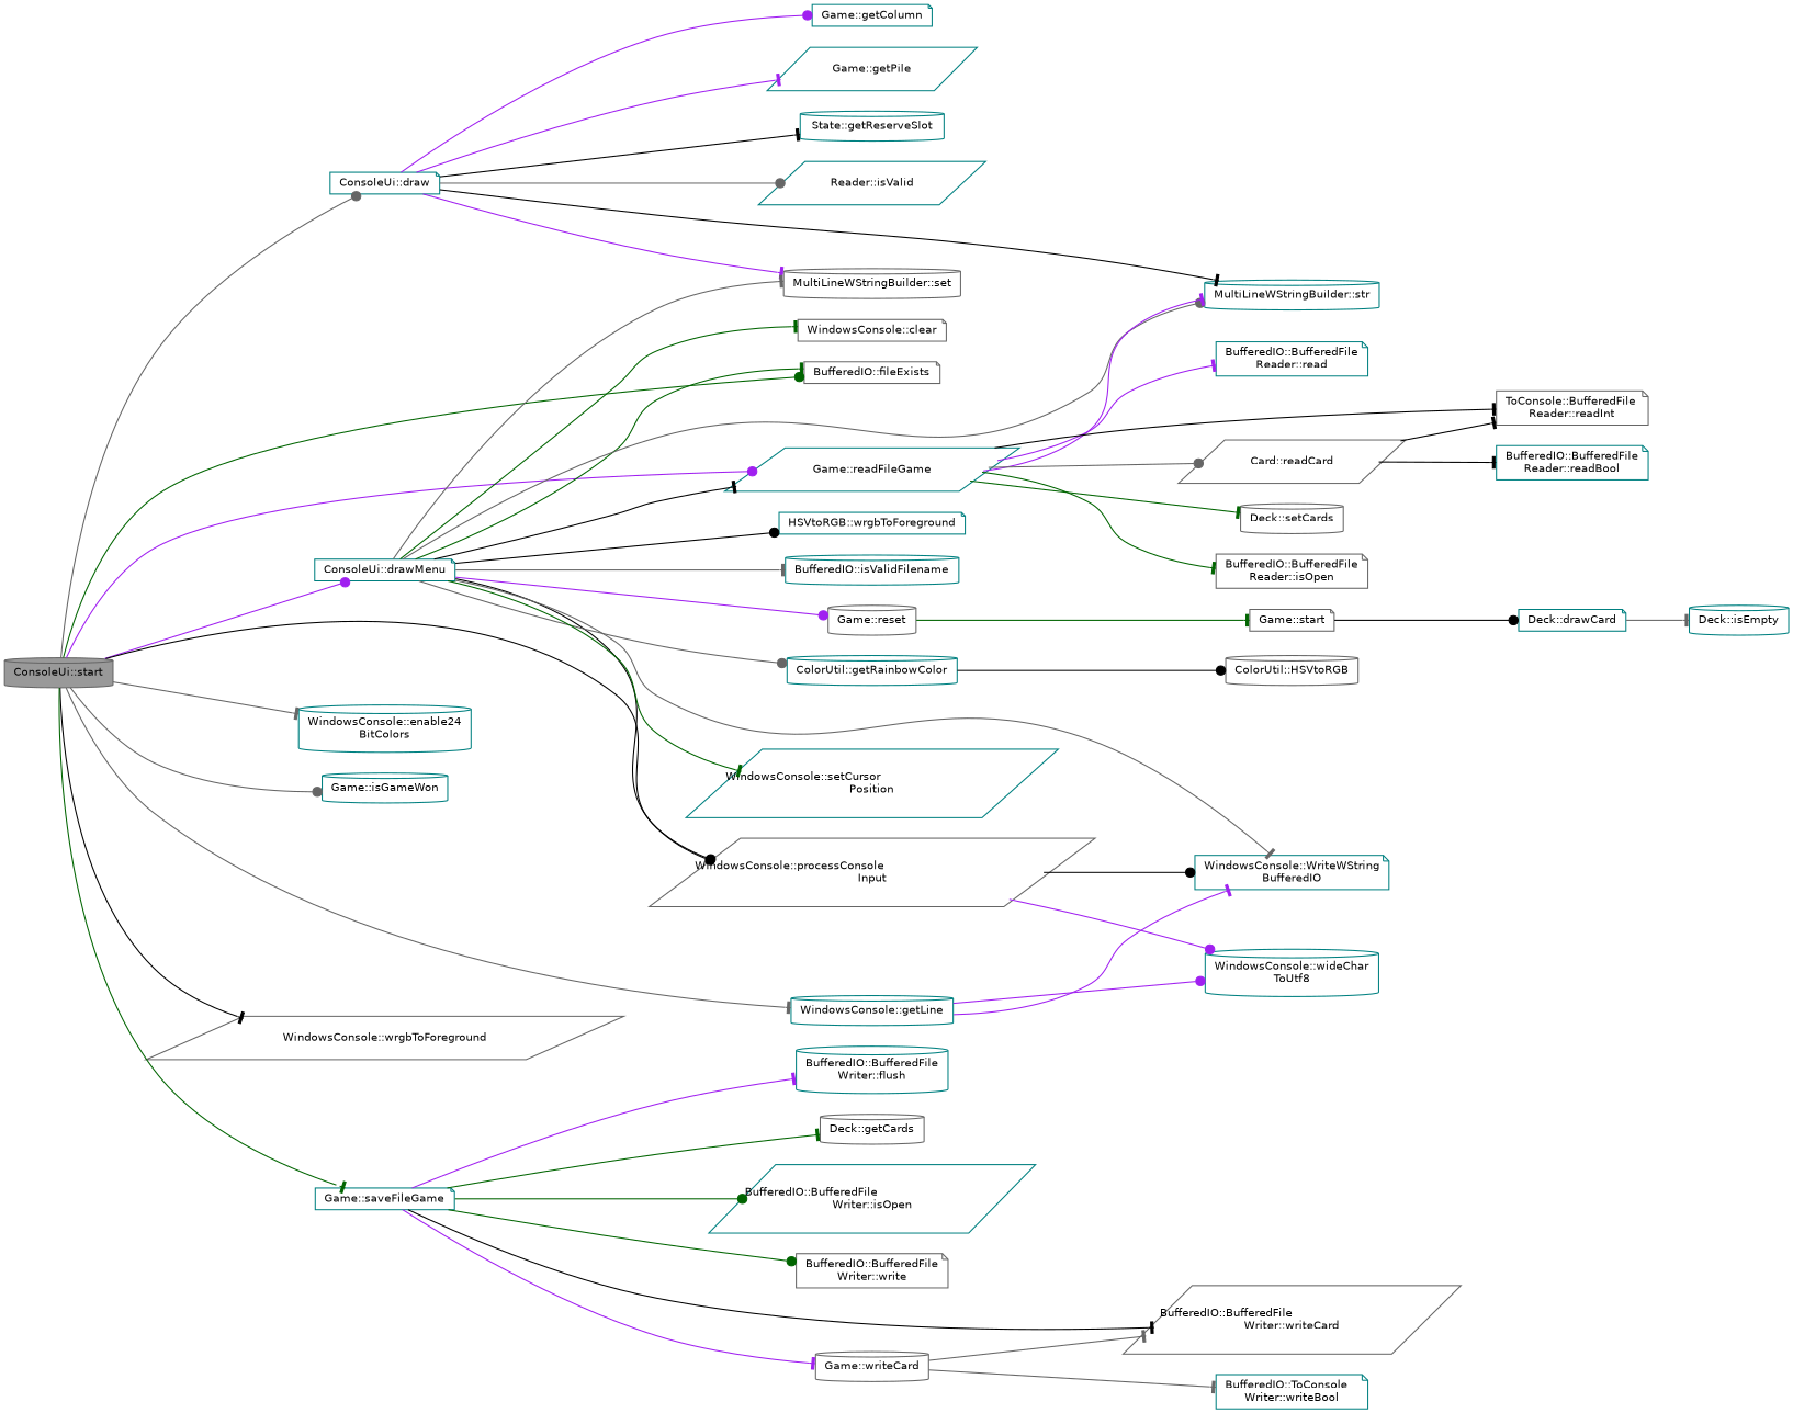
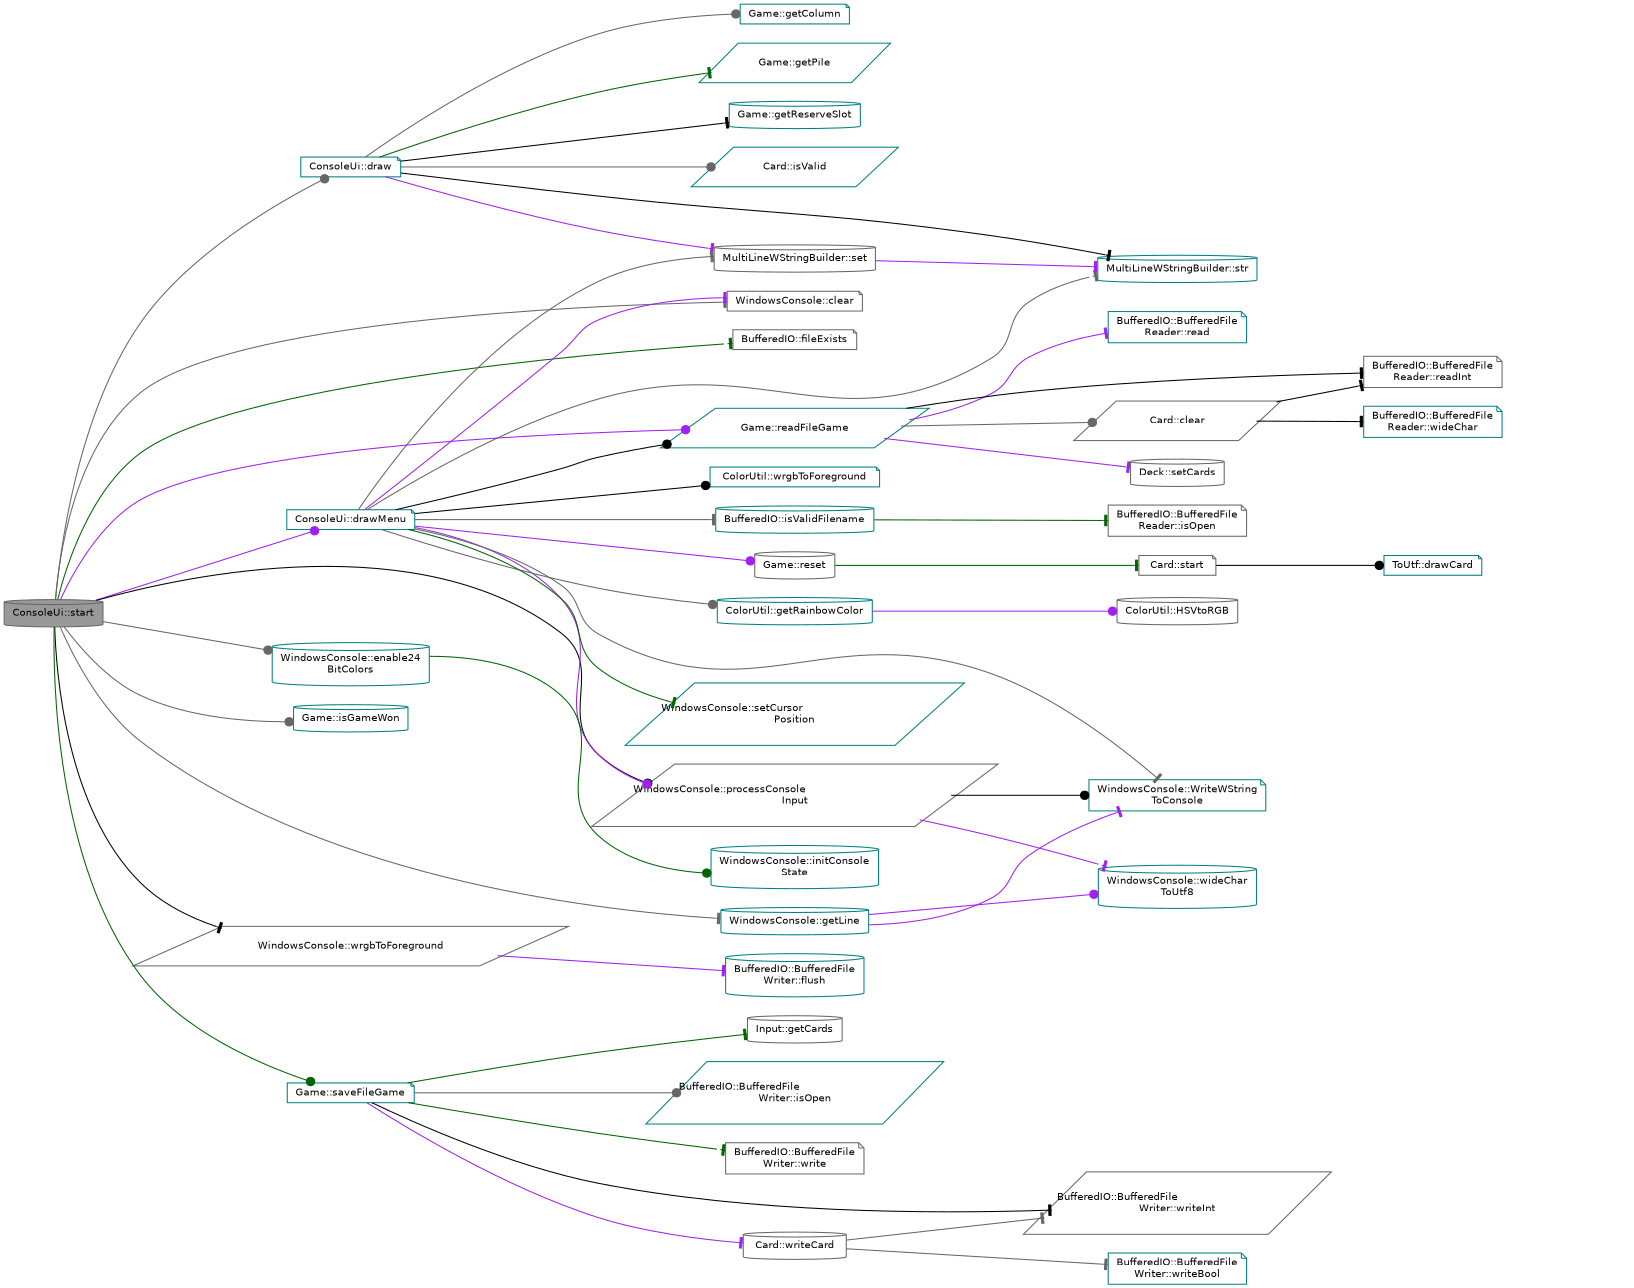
  digraph {
    rankdir=LR
    node [color=teal fillcolor=white fontname=Helvetica fontsize=10 shape=cylinder style=filled]
    edge [arrowhead=tee color=gray40 fontname=Helvetica fontsize=10 labelfontname=Helvetica labelfontsize=10 style=solid]
    n1 [color=gray40 fillcolor=grey60 fontcolor=black height=0.2 label="ConsoleUi::start" width=0.4]
    n2 [color=gray40 height=0.2 label="WindowsConsole::clear" shape=note width=0.4]
    n3 [height=0.2 label="ConsoleUi::draw" shape=note width=0.4]
    n4 [height=0.2 label="ConsoleUi::drawMenu" shape=note width=0.4]
    n5 [color=gray40 height=0.2 label="BufferedIO::fileExists" shape=note width=0.4]
    n6 [height=0.2 label="Game::readFileGame" shape=parallelogram width=0.4]
    n7 [height=0.2 label="WindowsConsole::enable24\lBitColors" width=0.4]
    n8 [height=0.2 label="WindowsConsole::getLine" width=0.4]
    n9 [height=0.2 label="Game::isGameWon" width=0.4]
    n10 [color=gray40 height=0.2 label="WindowsConsole::wrgbToForeground" shape=parallelogram width=0.4]
    n11 [height=0.2 label="Game::saveFileGame" shape=note width=0.4]
    n12 [color=gray40 height=0.2 label="WindowsConsole::processConsole\lInput" shape=parallelogram width=0.4]
    n13 [height=0.2 label="Game::getColumn" shape=note width=0.4]
    n14 [height=0.2 label="Game::getPile" shape=parallelogram width=0.4]
-   n15 [height=0.2 label="State::getReserveSlot" width=0.4]
-   n16 [height=0.2 label="Reader::isValid" shape=parallelogram width=0.4]
+   n15 [height=0.2 label="Game::getReserveSlot" width=0.4]
+   n16 [height=0.2 label="Card::isValid" shape=parallelogram width=0.4]
    n17 [color=gray40 height=0.2 label="MultiLineWStringBuilder::set" width=0.4]
    n18 [height=0.2 label="MultiLineWStringBuilder::str" width=0.4]
    n19 [color=gray40 height=0.2 label="Game::reset" width=0.4]
-   n20 [height=0.2 label="WindowsConsole::WriteWString\lBufferedIO" shape=note width=0.4]
+   n20 [height=0.2 label="WindowsConsole::WriteWString\lToConsole" shape=note width=0.4]
    n21 [height=0.2 label="ColorUtil::getRainbowColor" width=0.4]
    n22 [height=0.2 label="BufferedIO::isValidFilename" width=0.4]
    n23 [height=0.2 label="WindowsConsole::setCursor\lPosition" shape=parallelogram width=0.4]
-   n24 [height=0.2 label="HSVtoRGB::wrgbToForeground" shape=note width=0.4]
+   n24 [height=0.2 label="ColorUtil::wrgbToForeground" shape=note width=0.4]
    n25 [color=gray40 height=0.2 label="BufferedIO::BufferedFile\lReader::isOpen" shape=note width=0.4]
    n26 [height=0.2 label="BufferedIO::BufferedFile\lReader::read" shape=note width=0.4]
-   n27 [color=gray40 height=0.2 label="Card::readCard" shape=parallelogram width=0.4]
-   n28 [color=gray40 height=0.2 label="ToConsole::BufferedFile\lReader::readInt" shape=note width=0.4]
+   n27 [color=gray40 height=0.2 label="Card::clear" shape=parallelogram width=0.4]
+   n28 [color=gray40 height=0.2 label="BufferedIO::BufferedFile\lReader::readInt" shape=note width=0.4]
    n29 [color=gray40 height=0.2 label="Deck::setCards" width=0.4]
-   n30 [color=gray40 height=0.2 label="Game::start" shape=note width=0.4]
+   n30 [color=gray40 height=0.2 label="Card::start" shape=note width=0.4]
+   n31 [height=0.2 label="WindowsConsole::initConsole\lState" width=0.4]
    n32 [height=0.2 label="WindowsConsole::wideChar\lToUtf8" width=0.4]
    n33 [height=0.2 label="BufferedIO::BufferedFile\lWriter::flush" width=0.4]
-   n34 [color=gray40 height=0.2 label="Deck::getCards" width=0.4]
+   n34 [color=gray40 height=0.2 label="Input::getCards" width=0.4]
    n35 [height=0.2 label="BufferedIO::BufferedFile\lWriter::isOpen" shape=parallelogram width=0.4]
    n36 [color=gray40 height=0.2 label="BufferedIO::BufferedFile\lWriter::write" shape=note width=0.4]
-   n37 [color=gray40 height=0.2 label="Game::writeCard" width=0.4]
-   n38 [color=gray40 height=0.2 label="BufferedIO::BufferedFile\lWriter::writeCard" shape=parallelogram width=0.4]
+   n37 [color=gray40 height=0.2 label="Card::writeCard" width=0.4]
+   n38 [color=gray40 height=0.2 label="BufferedIO::BufferedFile\lWriter::writeInt" shape=parallelogram width=0.4]
    n39 [color=gray40 height=0.2 label="ColorUtil::HSVtoRGB" width=0.4]
-   n40 [height=0.2 label="BufferedIO::BufferedFile\lReader::readBool" shape=note width=0.4]
-   n41 [height=0.2 label="Deck::drawCard" shape=note width=0.4]
-   n42 [height=0.2 label="Deck::isEmpty" width=0.4]
-   n43 [height=0.2 label="BufferedIO::ToConsole\lWriter::writeBool" shape=note width=0.4]
+   n40 [height=0.2 label="BufferedIO::BufferedFile\lReader::wideChar" shape=note width=0.4]
+   n41 [height=0.2 label="ToUtf::drawCard" shape=note width=0.4]
+   n43 [height=0.2 label="BufferedIO::BufferedFile\lWriter::writeBool" shape=note width=0.4]
+   n1 -> n2
    n1 -> n3 [arrowhead=dot]
    n1 -> n4 [arrowhead=dot color=purple]
-   n1 -> n5 [arrowhead=dot color=darkgreen]
+   n1 -> n5 [color=darkgreen]
    n1 -> n6 [arrowhead=dot color=purple]
-   n1 -> n7
+   n1 -> n7 [arrowhead=dot]
    n1 -> n8
    n1 -> n9 [arrowhead=dot]
    n1 -> n10 [color=black]
-   n1 -> n11 [color=darkgreen]
+   n1 -> n11 [arrowhead=dot color=darkgreen]
    n1 -> n12 [arrowhead=dot color=black]
-   n3 -> n13 [arrowhead=dot color=purple]
-   n3 -> n14 [color=purple]
+   n3 -> n13 [arrowhead=dot]
+   n3 -> n14 [color=darkgreen]
    n3 -> n15 [color=black]
    n3 -> n16 [arrowhead=dot]
    n3 -> n17 [color=purple]
    n3 -> n18 [color=black]
-   n4 -> n2 [color=darkgreen]
-   n4 -> n5 [color=darkgreen]
-   n4 -> n6 [color=black]
-   n4 -> n12 [arrowhead=dot color=black]
+   n4 -> n2 [color=purple]
+   n4 -> n6 [arrowhead=dot color=black]
+   n4 -> n12 [arrowhead=dot color=purple]
    n4 -> n17
-   n4 -> n18 [arrowhead=dot]
+   n4 -> n18
    n4 -> n19 [arrowhead=dot color=purple]
    n4 -> n20
    n4 -> n21 [arrowhead=dot]
    n4 -> n22
    n4 -> n23 [color=darkgreen]
    n4 -> n24 [arrowhead=dot color=black]
-   n6 -> n25 [color=darkgreen]
+   n22 -> n25 [color=darkgreen]
    n6 -> n26 [color=purple]
    n6 -> n27 [arrowhead=dot]
    n6 -> n28 [color=black]
-   n6 -> n29 [color=darkgreen]
+   n6 -> n29 [color=purple]
+   n7 -> n31 [arrowhead=dot color=darkgreen]
    n8 -> n20 [color=purple]
    n8 -> n32 [arrowhead=dot color=purple]
-   n11 -> n33 [color=purple]
+   n10 -> n33 [color=purple]
    n11 -> n34 [color=darkgreen]
-   n11 -> n35 [arrowhead=dot color=darkgreen]
-   n11 -> n36 [arrowhead=dot color=darkgreen]
+   n11 -> n35 [arrowhead=dot]
+   n11 -> n36 [color=darkgreen]
    n11 -> n37 [color=purple]
    n11 -> n38 [color=black]
    n12 -> n20 [arrowhead=dot color=black]
-   n12 -> n32 [arrowhead=dot color=purple]
-   n6 -> n18 [color=purple]
+   n12 -> n32 [color=purple]
+   n17 -> n18 [color=purple]
    n19 -> n30 [color=darkgreen]
-   n21 -> n39 [arrowhead=dot color=black]
+   n21 -> n39 [arrowhead=dot color=purple]
    n27 -> n28 [color=black]
    n27 -> n40 [color=black]
    n30 -> n41 [arrowhead=dot color=black]
    n37 -> n38
    n37 -> n43
-   n41 -> n42
  }
